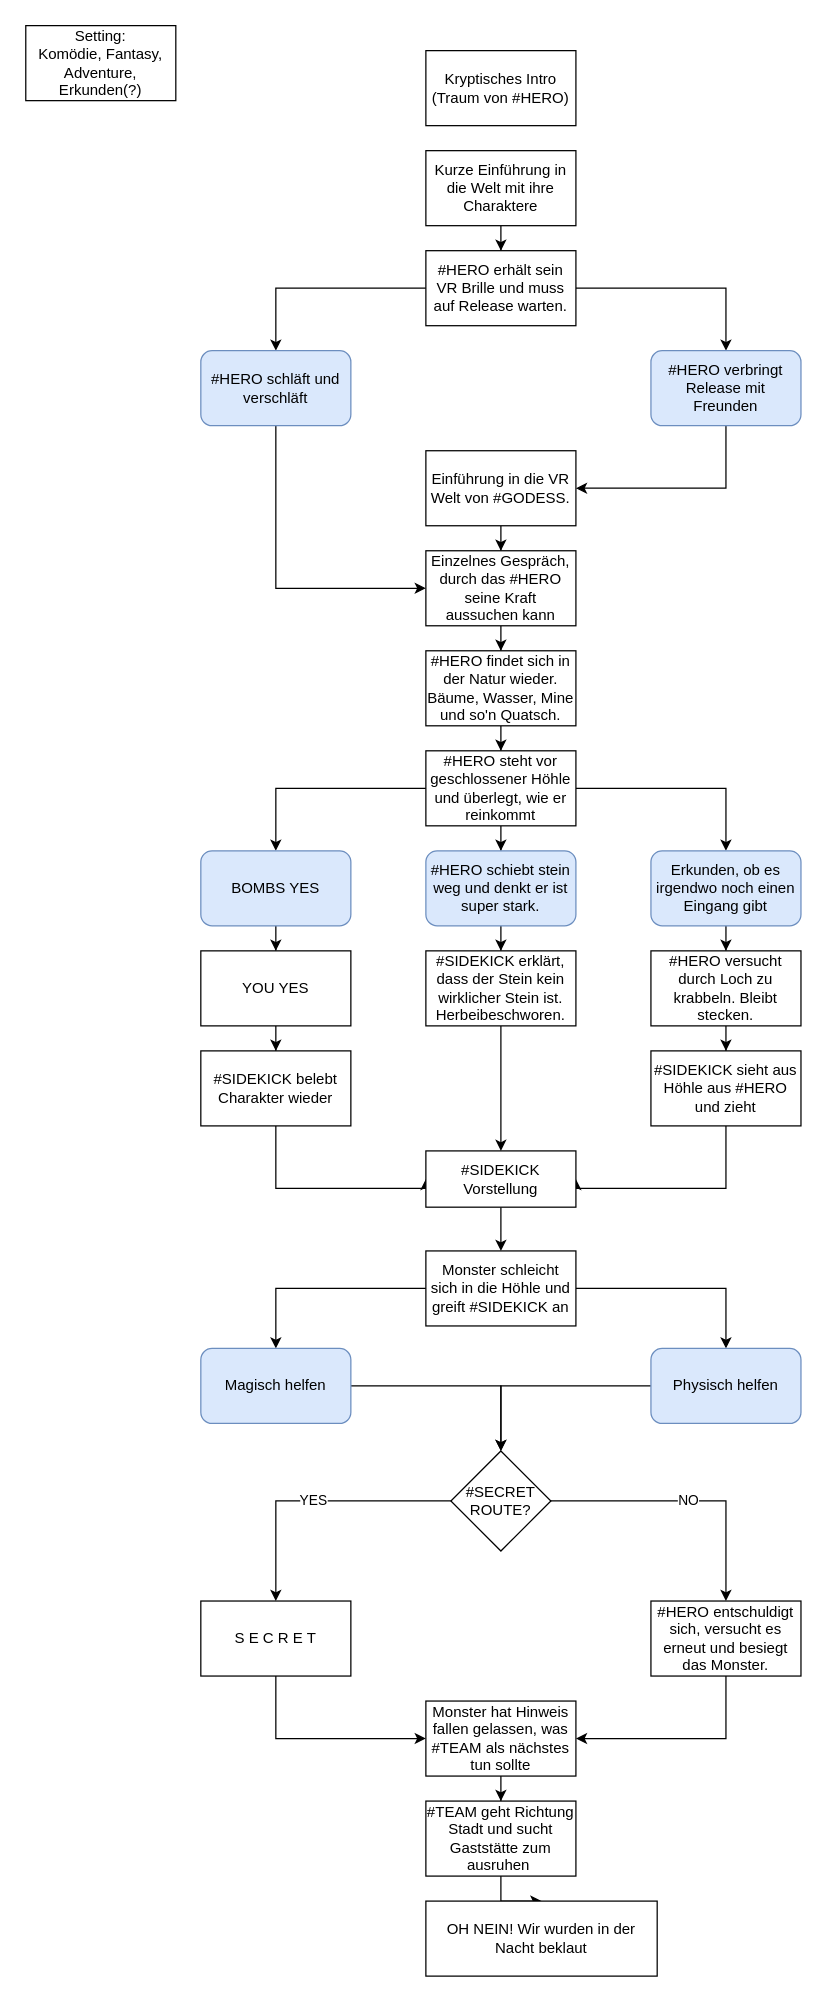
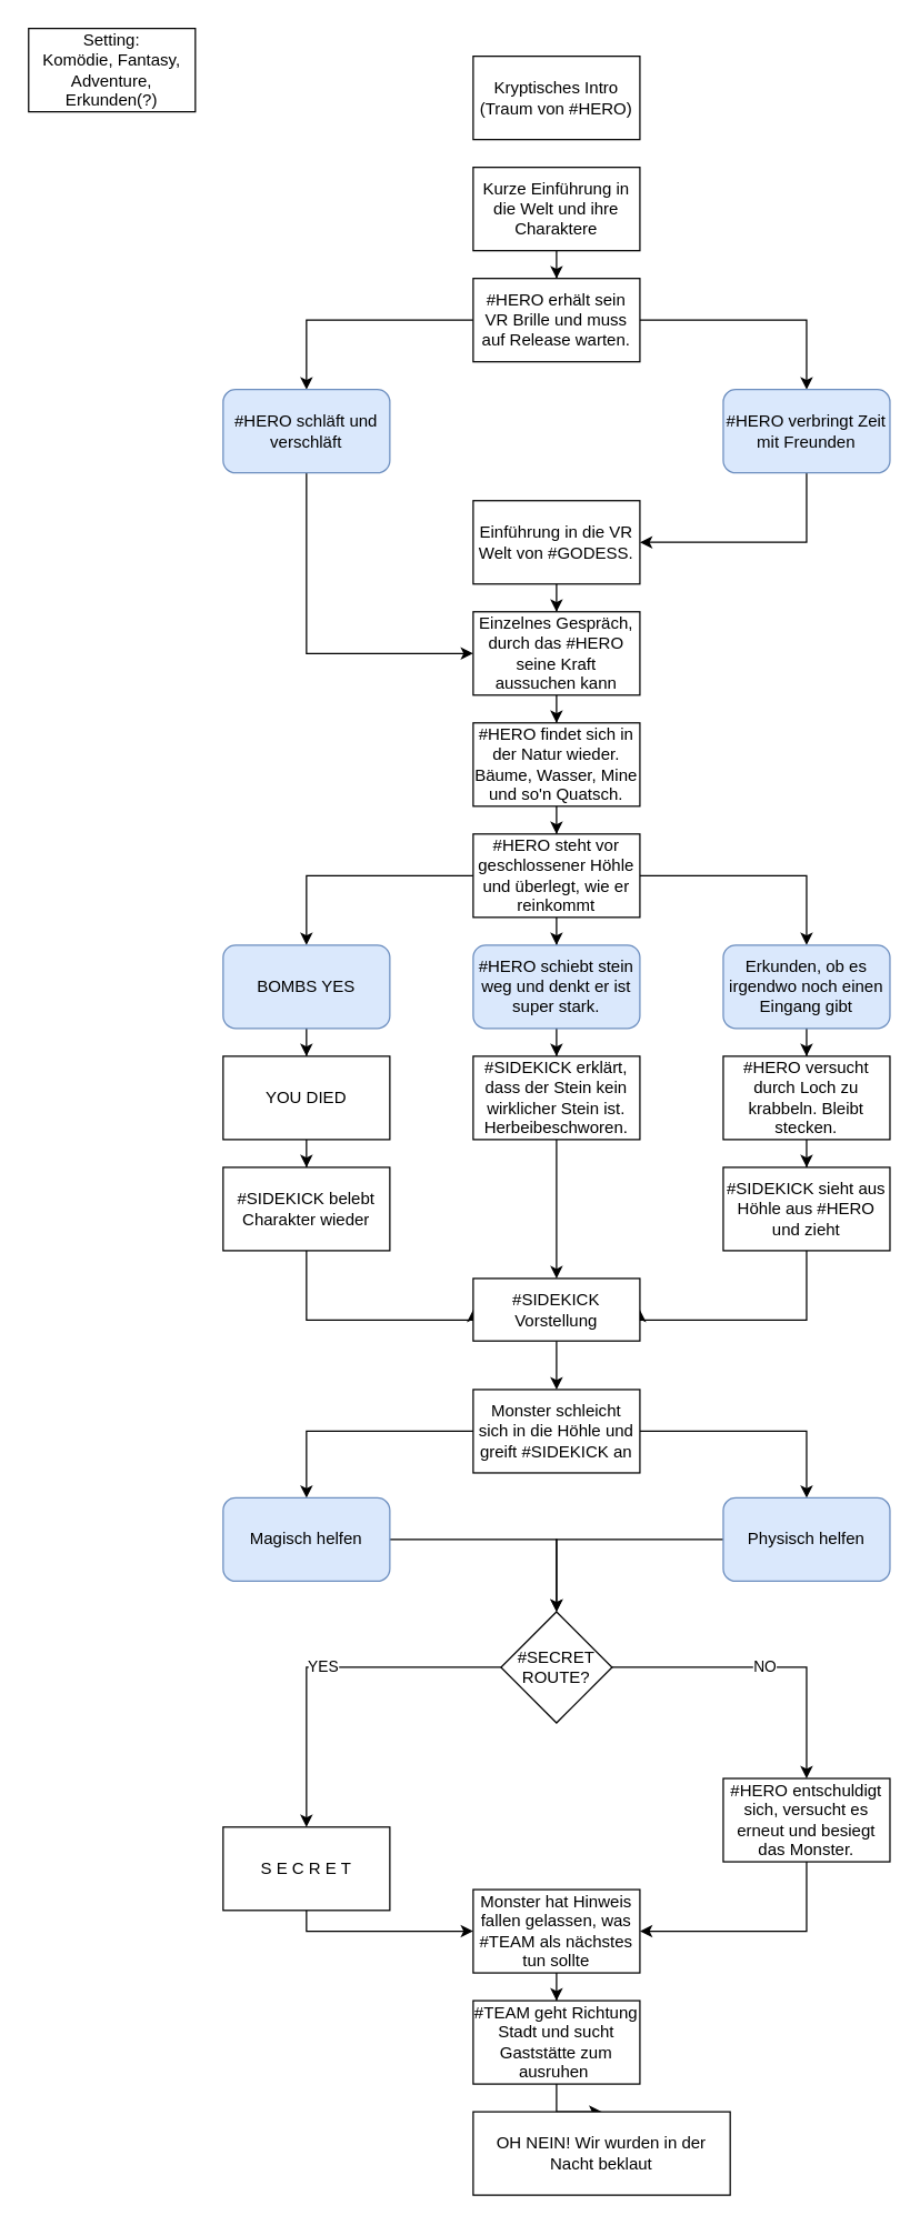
  <mxCell id="0" />
  <mxCell id="1" parent="0" />
  <mxCell id="2" value="Kryptisches Intro (Traum von #HERO)" style="rounded=0;whiteSpace=wrap;html=1;" parent="1" vertex="1"><mxGeometry x="340" y="40" width="120" height="60" as="geometry" /></mxCell>
  <mxCell id="3" style="edgeStyle=orthogonalEdgeStyle;rounded=0;orthogonalLoop=1;jettySize=auto;html=1;entryX=0.5;entryY=0;entryDx=0;entryDy=0;" edge="1" parent="1" source="4" target="7"><mxGeometry relative="1" as="geometry" /></mxCell>
- <mxCell id="4" value="Kurze Einführung in die Welt mit ihre Charaktere" style="rounded=0;whiteSpace=wrap;html=1;" vertex="1" parent="1"><mxGeometry x="340" y="120" width="120" height="60" as="geometry" /></mxCell>
+ <mxCell id="4" value="Kurze Einführung in die Welt und ihre Charaktere" style="rounded=0;whiteSpace=wrap;html=1;" vertex="1" parent="1"><mxGeometry x="340" y="120" width="120" height="60" as="geometry" /></mxCell>
  <mxCell id="5" style="edgeStyle=orthogonalEdgeStyle;rounded=0;orthogonalLoop=1;jettySize=auto;html=1;entryX=0.5;entryY=0;entryDx=0;entryDy=0;" edge="1" parent="1" source="7" target="9"><mxGeometry relative="1" as="geometry" /></mxCell>
  <mxCell id="6" style="edgeStyle=orthogonalEdgeStyle;rounded=0;orthogonalLoop=1;jettySize=auto;html=1;entryX=0.5;entryY=0;entryDx=0;entryDy=0;" edge="1" parent="1" source="7" target="11"><mxGeometry relative="1" as="geometry" /></mxCell>
  <mxCell id="7" value="#HERO erhält sein VR Brille und muss auf Release warten." style="rounded=0;whiteSpace=wrap;html=1;" vertex="1" parent="1"><mxGeometry x="340" y="200" width="120" height="60" as="geometry" /></mxCell>
  <mxCell id="8" style="edgeStyle=orthogonalEdgeStyle;rounded=0;orthogonalLoop=1;jettySize=auto;html=1;entryX=0;entryY=0.5;entryDx=0;entryDy=0;" edge="1" parent="1" source="9" target="15"><mxGeometry relative="1" as="geometry"><Array as="points"><mxPoint x="220" y="470" /></Array></mxGeometry></mxCell>
  <mxCell id="9" value="#HERO schläft und verschläft" style="rounded=1;whiteSpace=wrap;html=1;fillColor=#dae8fc;strokeColor=#6c8ebf;" vertex="1" parent="1"><mxGeometry x="160" y="280" width="120" height="60" as="geometry" /></mxCell>
  <mxCell id="10" style="edgeStyle=orthogonalEdgeStyle;rounded=0;orthogonalLoop=1;jettySize=auto;html=1;entryX=1;entryY=0.5;entryDx=0;entryDy=0;" edge="1" parent="1" source="11" target="13"><mxGeometry relative="1" as="geometry"><Array as="points"><mxPoint x="580" y="390" /></Array></mxGeometry></mxCell>
- <mxCell id="11" value="#HERO verbringt Release mit Freunden" style="rounded=1;whiteSpace=wrap;html=1;fillColor=#dae8fc;strokeColor=#6c8ebf;" vertex="1" parent="1"><mxGeometry x="520" y="280" width="120" height="60" as="geometry" /></mxCell>
+ <mxCell id="11" value="#HERO verbringt Zeit mit Freunden" style="rounded=1;whiteSpace=wrap;html=1;fillColor=#dae8fc;strokeColor=#6c8ebf;" vertex="1" parent="1"><mxGeometry x="520" y="280" width="120" height="60" as="geometry" /></mxCell>
  <mxCell id="12" style="edgeStyle=orthogonalEdgeStyle;rounded=0;orthogonalLoop=1;jettySize=auto;html=1;entryX=0.5;entryY=0;entryDx=0;entryDy=0;" edge="1" parent="1" source="13" target="15"><mxGeometry relative="1" as="geometry" /></mxCell>
  <mxCell id="13" value="Einführung in die VR Welt von #GODESS." style="rounded=0;whiteSpace=wrap;html=1;" vertex="1" parent="1"><mxGeometry x="340" y="360" width="120" height="60" as="geometry" /></mxCell>
  <mxCell id="14" style="edgeStyle=orthogonalEdgeStyle;rounded=0;orthogonalLoop=1;jettySize=auto;html=1;entryX=0.5;entryY=0;entryDx=0;entryDy=0;" edge="1" parent="1" source="15" target="17"><mxGeometry relative="1" as="geometry" /></mxCell>
  <mxCell id="15" value="Einzelnes Gespräch, durch das #HERO seine Kraft aussuchen kann" style="rounded=0;whiteSpace=wrap;html=1;" vertex="1" parent="1"><mxGeometry x="340" y="440" width="120" height="60" as="geometry" /></mxCell>
  <mxCell id="16" style="edgeStyle=orthogonalEdgeStyle;rounded=0;orthogonalLoop=1;jettySize=auto;html=1;entryX=0.5;entryY=0;entryDx=0;entryDy=0;" edge="1" parent="1" source="17" target="21"><mxGeometry relative="1" as="geometry" /></mxCell>
  <mxCell id="17" value="#HERO findet sich in der Natur wieder. Bäume, Wasser, Mine und so'n Quatsch." style="rounded=0;whiteSpace=wrap;html=1;" vertex="1" parent="1"><mxGeometry x="340" y="520" width="120" height="60" as="geometry" /></mxCell>
  <mxCell id="18" style="edgeStyle=orthogonalEdgeStyle;rounded=0;orthogonalLoop=1;jettySize=auto;html=1;entryX=0.5;entryY=0;entryDx=0;entryDy=0;" edge="1" parent="1" source="21" target="23"><mxGeometry relative="1" as="geometry" /></mxCell>
  <mxCell id="19" style="edgeStyle=orthogonalEdgeStyle;rounded=0;orthogonalLoop=1;jettySize=auto;html=1;entryX=0.5;entryY=0;entryDx=0;entryDy=0;" edge="1" parent="1" source="21" target="25"><mxGeometry relative="1" as="geometry" /></mxCell>
  <mxCell id="20" style="edgeStyle=orthogonalEdgeStyle;rounded=0;orthogonalLoop=1;jettySize=auto;html=1;entryX=0.5;entryY=0;entryDx=0;entryDy=0;" edge="1" parent="1" source="21" target="27"><mxGeometry relative="1" as="geometry" /></mxCell>
  <mxCell id="21" value="#HERO steht vor geschlossener Höhle und überlegt, wie er reinkommt" style="rounded=0;whiteSpace=wrap;html=1;" vertex="1" parent="1"><mxGeometry x="340" y="600" width="120" height="60" as="geometry" /></mxCell>
  <mxCell id="22" style="edgeStyle=orthogonalEdgeStyle;rounded=0;orthogonalLoop=1;jettySize=auto;html=1;entryX=0.5;entryY=0;entryDx=0;entryDy=0;" edge="1" parent="1" source="23" target="29"><mxGeometry relative="1" as="geometry" /></mxCell>
  <mxCell id="23" value="BOMBS YES" style="rounded=1;whiteSpace=wrap;html=1;fillColor=#dae8fc;strokeColor=#6c8ebf;" vertex="1" parent="1"><mxGeometry x="160" y="680" width="120" height="60" as="geometry" /></mxCell>
  <mxCell id="24" style="edgeStyle=orthogonalEdgeStyle;rounded=0;orthogonalLoop=1;jettySize=auto;html=1;entryX=0.5;entryY=0;entryDx=0;entryDy=0;" edge="1" parent="1" source="25" target="34"><mxGeometry relative="1" as="geometry" /></mxCell>
  <mxCell id="25" value="Erkunden, ob es irgendwo noch einen Eingang gibt" style="rounded=1;whiteSpace=wrap;html=1;fillColor=#dae8fc;strokeColor=#6c8ebf;" vertex="1" parent="1"><mxGeometry x="520" y="680" width="120" height="60" as="geometry" /></mxCell>
  <mxCell id="26" style="edgeStyle=orthogonalEdgeStyle;rounded=0;orthogonalLoop=1;jettySize=auto;html=1;entryX=0.5;entryY=0;entryDx=0;entryDy=0;" edge="1" parent="1" source="27" target="39"><mxGeometry relative="1" as="geometry" /></mxCell>
  <mxCell id="27" value="#HERO schiebt stein weg und denkt er ist super stark." style="rounded=1;whiteSpace=wrap;html=1;fillColor=#dae8fc;strokeColor=#6c8ebf;" vertex="1" parent="1"><mxGeometry x="340" y="680" width="120" height="60" as="geometry" /></mxCell>
  <mxCell id="28" style="edgeStyle=orthogonalEdgeStyle;rounded=0;orthogonalLoop=1;jettySize=auto;html=1;entryX=0.5;entryY=0;entryDx=0;entryDy=0;" edge="1" parent="1" source="29" target="31"><mxGeometry relative="1" as="geometry" /></mxCell>
- <mxCell id="29" value="YOU YES" style="rounded=0;whiteSpace=wrap;html=1;" vertex="1" parent="1"><mxGeometry x="160" y="760" width="120" height="60" as="geometry" /></mxCell>
+ <mxCell id="29" value="YOU DIED" style="rounded=0;whiteSpace=wrap;html=1;" vertex="1" parent="1"><mxGeometry x="160" y="760" width="120" height="60" as="geometry" /></mxCell>
  <mxCell id="30" style="edgeStyle=orthogonalEdgeStyle;rounded=0;orthogonalLoop=1;jettySize=auto;html=1;entryX=0;entryY=0.5;entryDx=0;entryDy=0;" edge="1" parent="1" source="31" target="36"><mxGeometry relative="1" as="geometry"><Array as="points"><mxPoint x="220" y="950" /></Array></mxGeometry></mxCell>
  <mxCell id="31" value="#SIDEKICK belebt Charakter wieder" style="rounded=0;whiteSpace=wrap;html=1;" vertex="1" parent="1"><mxGeometry x="160" y="840" width="120" height="60" as="geometry" /></mxCell>
  <mxCell id="32" style="edgeStyle=orthogonalEdgeStyle;rounded=0;orthogonalLoop=1;jettySize=auto;html=1;entryX=1;entryY=0.5;entryDx=0;entryDy=0;" edge="1" parent="1" target="36"><mxGeometry relative="1" as="geometry"><mxPoint x="580" y="900" as="sourcePoint" /><Array as="points"><mxPoint x="580" y="950" /></Array></mxGeometry></mxCell>
  <mxCell id="33" style="edgeStyle=orthogonalEdgeStyle;rounded=0;orthogonalLoop=1;jettySize=auto;html=1;entryX=0.5;entryY=0;entryDx=0;entryDy=0;" edge="1" parent="1" source="34" target="37"><mxGeometry relative="1" as="geometry" /></mxCell>
  <mxCell id="34" value="#HERO versucht durch Loch zu krabbeln. Bleibt stecken." style="rounded=0;whiteSpace=wrap;html=1;" vertex="1" parent="1"><mxGeometry x="520" y="760" width="120" height="60" as="geometry" /></mxCell>
  <mxCell id="35" style="edgeStyle=orthogonalEdgeStyle;rounded=0;orthogonalLoop=1;jettySize=auto;html=1;entryX=0.5;entryY=0;entryDx=0;entryDy=0;" edge="1" parent="1" source="36" target="44"><mxGeometry relative="1" as="geometry" /></mxCell>
  <mxCell id="36" value="#SIDEKICK Vorstellung" style="rounded=0;whiteSpace=wrap;html=1;" vertex="1" parent="1"><mxGeometry x="340" y="920" width="120" height="45" as="geometry" /></mxCell>
  <mxCell id="37" value="#SIDEKICK sieht aus Höhle aus #HERO und zieht" style="rounded=0;whiteSpace=wrap;html=1;" vertex="1" parent="1"><mxGeometry x="520" y="840" width="120" height="60" as="geometry" /></mxCell>
  <mxCell id="38" style="edgeStyle=orthogonalEdgeStyle;rounded=0;orthogonalLoop=1;jettySize=auto;html=1;entryX=0.5;entryY=0;entryDx=0;entryDy=0;" edge="1" parent="1" source="39" target="36"><mxGeometry relative="1" as="geometry" /></mxCell>
  <mxCell id="39" value="#SIDEKICK erklärt, dass der Stein kein wirklicher Stein ist. Herbeibeschworen." style="rounded=0;whiteSpace=wrap;html=1;" vertex="1" parent="1"><mxGeometry x="340" y="760" width="120" height="60" as="geometry" /></mxCell>
  <mxCell id="40" style="edgeStyle=orthogonalEdgeStyle;rounded=0;orthogonalLoop=1;jettySize=auto;html=1;entryX=0;entryY=0.5;entryDx=0;entryDy=0;" edge="1" parent="1" source="41" target="55"><mxGeometry relative="1" as="geometry"><Array as="points"><mxPoint x="220" y="1390" /></Array></mxGeometry></mxCell>
- <mxCell id="41" value="S E C R E T" style="rounded=0;whiteSpace=wrap;html=1;" vertex="1" parent="1"><mxGeometry x="160" y="1280" width="120" height="60" as="geometry" /></mxCell>
+ <mxCell id="41" value="S E C R E T" style="rounded=0;whiteSpace=wrap;html=1;" vertex="1" parent="1"><mxGeometry x="160" y="1315" width="120" height="60" as="geometry" /></mxCell>
  <mxCell id="42" style="edgeStyle=orthogonalEdgeStyle;rounded=0;orthogonalLoop=1;jettySize=auto;html=1;entryX=0.5;entryY=0;entryDx=0;entryDy=0;" edge="1" parent="1" source="44" target="46"><mxGeometry relative="1" as="geometry" /></mxCell>
  <mxCell id="43" style="edgeStyle=orthogonalEdgeStyle;rounded=0;orthogonalLoop=1;jettySize=auto;html=1;entryX=0.5;entryY=0;entryDx=0;entryDy=0;" edge="1" parent="1" source="44" target="48"><mxGeometry relative="1" as="geometry" /></mxCell>
  <mxCell id="44" value="Monster schleicht sich in die Höhle und greift #SIDEKICK an" style="rounded=0;whiteSpace=wrap;html=1;" vertex="1" parent="1"><mxGeometry x="340" y="1000" width="120" height="60" as="geometry" /></mxCell>
  <mxCell id="45" style="edgeStyle=orthogonalEdgeStyle;rounded=0;orthogonalLoop=1;jettySize=auto;html=1;entryX=0.5;entryY=0;entryDx=0;entryDy=0;" edge="1" parent="1" source="46" target="51"><mxGeometry relative="1" as="geometry"><mxPoint x="400" y="1169" as="targetPoint" /></mxGeometry></mxCell>
  <mxCell id="46" value="Magisch helfen" style="rounded=1;whiteSpace=wrap;html=1;fillColor=#dae8fc;strokeColor=#6c8ebf;" vertex="1" parent="1"><mxGeometry x="160" y="1078" width="120" height="60" as="geometry" /></mxCell>
  <mxCell id="47" style="edgeStyle=orthogonalEdgeStyle;rounded=0;orthogonalLoop=1;jettySize=auto;html=1;entryX=0.5;entryY=0;entryDx=0;entryDy=0;" edge="1" parent="1" source="48" target="51"><mxGeometry relative="1" as="geometry"><mxPoint x="400" y="1169" as="targetPoint" /></mxGeometry></mxCell>
  <mxCell id="48" value="Physisch helfen" style="rounded=1;whiteSpace=wrap;html=1;fillColor=#dae8fc;strokeColor=#6c8ebf;" vertex="1" parent="1"><mxGeometry x="520" y="1078" width="120" height="60" as="geometry" /></mxCell>
  <mxCell id="49" value="YES" style="edgeStyle=orthogonalEdgeStyle;rounded=0;orthogonalLoop=1;jettySize=auto;html=1;entryX=0.5;entryY=0;entryDx=0;entryDy=0;" edge="1" parent="1" source="51" target="41"><mxGeometry relative="1" as="geometry" /></mxCell>
  <mxCell id="50" value="NO" style="edgeStyle=orthogonalEdgeStyle;rounded=0;orthogonalLoop=1;jettySize=auto;html=1;entryX=0.5;entryY=0;entryDx=0;entryDy=0;" edge="1" parent="1" source="51" target="53"><mxGeometry relative="1" as="geometry" /></mxCell>
  <mxCell id="51" value="#SECRET ROUTE?&lt;span style=&quot;color: rgba(0 , 0 , 0 , 0) ; font-family: monospace ; font-size: 0px&quot;&gt;%3CmxGraphModel%3E%3Croot%3E%3CmxCell%20id%3D%220%22%2F%3E%3CmxCell%20id%3D%221%22%20parent%3D%220%22%2F%3E%3CmxCell%20id%3D%222%22%20value%3D%22K%20I%20L%20L%22%20style%3D%22rounded%3D0%3BwhiteSpace%3Dwrap%3Bhtml%3D1%3B%22%20vertex%3D%221%22%20parent%3D%221%22%3E%3CmxGeometry%20x%3D%22160%22%20y%3D%221380%22%20width%3D%22120%22%20height%3D%2260%22%20as%3D%22geometry%22%2F%3E%3C%2FmxCell%3E%3C%2Froot%3E%3C%2FmxGraphModel%3E&lt;/span&gt;" style="rhombus;whiteSpace=wrap;html=1;" vertex="1" parent="1"><mxGeometry x="360" y="1160" width="80" height="80" as="geometry" /></mxCell>
  <mxCell id="52" style="edgeStyle=orthogonalEdgeStyle;rounded=0;orthogonalLoop=1;jettySize=auto;html=1;entryX=1;entryY=0.5;entryDx=0;entryDy=0;" edge="1" parent="1" source="53" target="55"><mxGeometry relative="1" as="geometry"><Array as="points"><mxPoint x="580" y="1390" /></Array></mxGeometry></mxCell>
  <mxCell id="53" value="#HERO entschuldigt sich, versucht es erneut und besiegt das Monster." style="rounded=0;whiteSpace=wrap;html=1;" vertex="1" parent="1"><mxGeometry x="520" y="1280" width="120" height="60" as="geometry" /></mxCell>
  <mxCell id="54" style="edgeStyle=orthogonalEdgeStyle;rounded=0;orthogonalLoop=1;jettySize=auto;html=1;entryX=0.5;entryY=0;entryDx=0;entryDy=0;" edge="1" parent="1" source="55" target="57"><mxGeometry relative="1" as="geometry" /></mxCell>
  <mxCell id="55" value="Monster hat Hinweis fallen gelassen, was #TEAM als nächstes tun sollte" style="rounded=0;whiteSpace=wrap;html=1;" vertex="1" parent="1"><mxGeometry x="340" y="1360" width="120" height="60" as="geometry" /></mxCell>
  <mxCell id="56" style="edgeStyle=orthogonalEdgeStyle;rounded=0;orthogonalLoop=1;jettySize=auto;html=1;entryX=0.5;entryY=0;entryDx=0;entryDy=0;" edge="1" parent="1" source="57" target="58"><mxGeometry relative="1" as="geometry" /></mxCell>
  <mxCell id="57" value="#TEAM geht Richtung Stadt und sucht Gaststätte zum ausruhen&amp;nbsp;" style="rounded=0;whiteSpace=wrap;html=1;" vertex="1" parent="1"><mxGeometry x="340" y="1440" width="120" height="60" as="geometry" /></mxCell>
  <mxCell id="58" value="OH NEIN! Wir wurden in der Nacht beklaut" style="rounded=0;whiteSpace=wrap;html=1;" vertex="1" parent="1"><mxGeometry x="340" y="1520" width="185" height="60" as="geometry" /></mxCell>
  <mxCell id="59" value="Setting:&lt;br&gt;Komödie, Fantasy, Adventure, Erkunden(?)" style="rounded=0;whiteSpace=wrap;html=1;glass=0;shadow=0;sketch=0;" vertex="1" parent="1"><mxGeometry x="20" y="20" width="120" height="60" as="geometry" /></mxCell>
